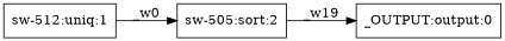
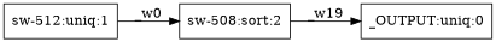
  digraph {
    rankdir=LR
    node [shape=box]
-   n1 [label="_OUTPUT:output:0"]
+   n1 [label="_OUTPUT:uniq:0"]
    n2 [label="sw-512:uniq:1"]
-   n3 [label="sw-505:sort:2"]
+   n3 [label="sw-508:sort:2"]
    n2 -> n3 [label=_w0]
    n3 -> n1 [label=_w19]
  }
